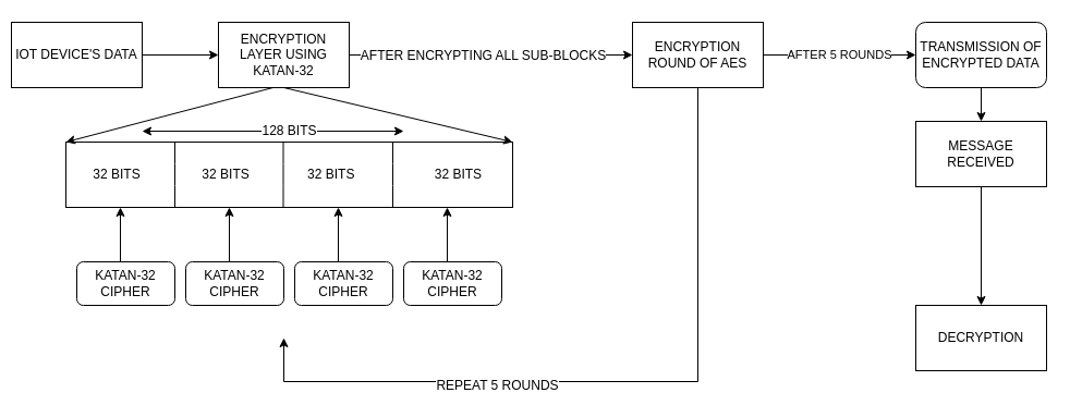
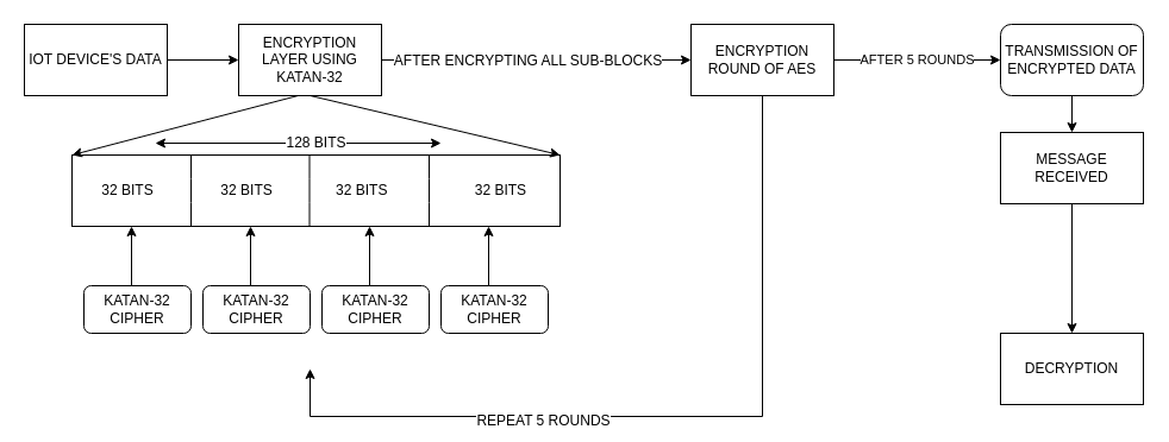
  <mxCell id="0" />
  <mxCell id="1" parent="0" />
  <mxCell id="2" style="edgeStyle=orthogonalEdgeStyle;rounded=0;orthogonalLoop=1;jettySize=auto;html=1;exitX=1;exitY=0.5;exitDx=0;exitDy=0;entryX=0;entryY=0.5;entryDx=0;entryDy=0;" edge="1" parent="1" source="3" target="6"><mxGeometry relative="1" as="geometry" /></mxCell>
- <mxCell id="3" value="IOT DEVICE'S DATA" style="rounded=0;whiteSpace=wrap;html=1;" vertex="1" parent="1"><mxGeometry x="10" y="20" width="120" height="60" as="geometry" /></mxCell>
+ <mxCell id="3" value="IOT DEVICE'S DATA" style="rounded=0;whiteSpace=wrap;html=1;" vertex="1" parent="1"><mxGeometry x="20" y="20" width="120" height="60" as="geometry" /></mxCell>
  <mxCell id="4" style="edgeStyle=orthogonalEdgeStyle;rounded=0;orthogonalLoop=1;jettySize=auto;html=1;entryX=0;entryY=0.5;entryDx=0;entryDy=0;" edge="1" parent="1" source="6" target="24"><mxGeometry relative="1" as="geometry" /></mxCell>
  <mxCell id="5" value="AFTER ENCRYPTING ALL SUB-BLOCKS" style="text;html=1;align=center;verticalAlign=middle;resizable=0;points=[];labelBackgroundColor=#ffffff;" vertex="1" connectable="0" parent="4"><mxGeometry x="-0.215" relative="1" as="geometry"><mxPoint x="20" as="offset" /></mxGeometry></mxCell>
  <mxCell id="6" value="ENCRYPTION LAYER USING KATAN-32" style="rounded=0;whiteSpace=wrap;html=1;" vertex="1" parent="1"><mxGeometry x="200" y="20" width="120" height="60" as="geometry" /></mxCell>
  <mxCell id="7" value="&amp;nbsp; &amp;nbsp; &amp;nbsp; &amp;nbsp;32 BITS&amp;nbsp; &amp;nbsp; &amp;nbsp; &amp;nbsp; &amp;nbsp; &amp;nbsp; &amp;nbsp; &amp;nbsp; &amp;nbsp;32 BITS&amp;nbsp; &amp;nbsp; &amp;nbsp; &amp;nbsp; &amp;nbsp; &amp;nbsp; &amp;nbsp; &amp;nbsp; 32 BITS&amp;nbsp; &amp;nbsp; &amp;nbsp; &amp;nbsp; &amp;nbsp; &amp;nbsp; &amp;nbsp; &amp;nbsp; &amp;nbsp; &amp;nbsp; &amp;nbsp; 32 BITS" style="rounded=0;whiteSpace=wrap;html=1;align=left;" vertex="1" parent="1"><mxGeometry x="60" y="130" width="410" height="60" as="geometry" /></mxCell>
  <mxCell id="8" value="" style="endArrow=none;html=1;horizontal=0;verticalAlign=middle;" edge="1" parent="1"><mxGeometry width="50" height="50" relative="1" as="geometry"><mxPoint x="160" y="190" as="sourcePoint" /><mxPoint x="160" y="130" as="targetPoint" /><Array as="points"><mxPoint x="160" y="160" /></Array></mxGeometry></mxCell>
  <mxCell id="9" value="" style="endArrow=none;html=1;horizontal=0;verticalAlign=middle;" edge="1" parent="1"><mxGeometry width="50" height="50" relative="1" as="geometry"><mxPoint x="259.5" y="190" as="sourcePoint" /><mxPoint x="259.5" y="130" as="targetPoint" /><Array as="points"><mxPoint x="259.5" y="160" /></Array></mxGeometry></mxCell>
  <mxCell id="10" value="" style="endArrow=none;html=1;horizontal=0;verticalAlign=middle;" edge="1" parent="1"><mxGeometry width="50" height="50" relative="1" as="geometry"><mxPoint x="360" y="190" as="sourcePoint" /><mxPoint x="360" y="130" as="targetPoint" /><Array as="points"><mxPoint x="360" y="160" /></Array></mxGeometry></mxCell>
  <mxCell id="11" value="" style="endArrow=classic;html=1;entryX=0;entryY=0;entryDx=0;entryDy=0;" edge="1" parent="1" target="7"><mxGeometry width="50" height="50" relative="1" as="geometry"><mxPoint x="250" y="80" as="sourcePoint" /><mxPoint x="70" y="120" as="targetPoint" /></mxGeometry></mxCell>
  <mxCell id="12" value="" style="endArrow=classic;html=1;entryX=1;entryY=0;entryDx=0;entryDy=0;exitX=0.5;exitY=1;exitDx=0;exitDy=0;" edge="1" parent="1" source="6" target="7"><mxGeometry width="50" height="50" relative="1" as="geometry"><mxPoint x="270" y="100" as="sourcePoint" /><mxPoint x="90" y="140" as="targetPoint" /></mxGeometry></mxCell>
  <mxCell id="13" value="" style="endArrow=classic;html=1;" edge="1" parent="1"><mxGeometry width="50" height="50" relative="1" as="geometry"><mxPoint x="110" y="240" as="sourcePoint" /><mxPoint x="110" y="190" as="targetPoint" /></mxGeometry></mxCell>
  <mxCell id="14" value="KATAN-32 CIPHER" style="rounded=1;whiteSpace=wrap;html=1;align=center;" vertex="1" parent="1"><mxGeometry x="70" y="240" width="90" height="40" as="geometry" /></mxCell>
  <mxCell id="15" value="" style="endArrow=classic;html=1;" edge="1" parent="1"><mxGeometry width="50" height="50" relative="1" as="geometry"><mxPoint x="210" y="240" as="sourcePoint" /><mxPoint x="210" y="190" as="targetPoint" /></mxGeometry></mxCell>
  <mxCell id="16" value="KATAN-32 CIPHER" style="rounded=1;whiteSpace=wrap;html=1;align=center;" vertex="1" parent="1"><mxGeometry x="170" y="240" width="90" height="40" as="geometry" /></mxCell>
  <mxCell id="17" value="" style="endArrow=classic;html=1;" edge="1" parent="1"><mxGeometry width="50" height="50" relative="1" as="geometry"><mxPoint x="310" y="240" as="sourcePoint" /><mxPoint x="310" y="190" as="targetPoint" /></mxGeometry></mxCell>
  <mxCell id="18" value="KATAN-32 CIPHER" style="rounded=1;whiteSpace=wrap;html=1;align=center;" vertex="1" parent="1"><mxGeometry x="270" y="240" width="90" height="40" as="geometry" /></mxCell>
  <mxCell id="19" value="" style="endArrow=classic;html=1;" edge="1" parent="1"><mxGeometry width="50" height="50" relative="1" as="geometry"><mxPoint x="410" y="240" as="sourcePoint" /><mxPoint x="410" y="190" as="targetPoint" /></mxGeometry></mxCell>
  <mxCell id="20" value="KATAN-32 CIPHER" style="rounded=1;whiteSpace=wrap;html=1;align=center;" vertex="1" parent="1"><mxGeometry x="370" y="240" width="90" height="40" as="geometry" /></mxCell>
  <mxCell id="21" style="edgeStyle=orthogonalEdgeStyle;rounded=0;orthogonalLoop=1;jettySize=auto;html=1;" edge="1" parent="1" source="24"><mxGeometry relative="1" as="geometry"><mxPoint x="260" y="310" as="targetPoint" /><Array as="points"><mxPoint x="640" y="350" /><mxPoint x="260" y="350" /></Array></mxGeometry></mxCell>
  <mxCell id="22" value="REPEAT 5 ROUNDS" style="text;html=1;align=center;verticalAlign=middle;resizable=0;points=[];labelBackgroundColor=#ffffff;" vertex="1" connectable="0" parent="21"><mxGeometry x="0.319" y="3" relative="1" as="geometry"><mxPoint as="offset" /></mxGeometry></mxCell>
  <mxCell id="23" value="AFTER 5 ROUNDS" style="edgeStyle=orthogonalEdgeStyle;rounded=0;orthogonalLoop=1;jettySize=auto;html=1;entryX=0;entryY=0.5;entryDx=0;entryDy=0;" edge="1" parent="1" source="24" target="26"><mxGeometry relative="1" as="geometry" /></mxCell>
  <mxCell id="24" value="ENCRYPTION ROUND OF AES" style="rounded=0;whiteSpace=wrap;html=1;" vertex="1" parent="1"><mxGeometry x="580" y="20" width="120" height="60" as="geometry" /></mxCell>
  <mxCell id="25" style="edgeStyle=orthogonalEdgeStyle;rounded=0;orthogonalLoop=1;jettySize=auto;html=1;" edge="1" parent="1" source="26" target="28"><mxGeometry relative="1" as="geometry" /></mxCell>
  <mxCell id="26" value="TRANSMISSION OF ENCRYPTED DATA" style="whiteSpace=wrap;html=1;align=center;rounded=1;" vertex="1" parent="1"><mxGeometry x="840" y="20" width="120" height="60" as="geometry" /></mxCell>
  <mxCell id="27" style="edgeStyle=orthogonalEdgeStyle;rounded=0;orthogonalLoop=1;jettySize=auto;html=1;entryX=0.5;entryY=0;entryDx=0;entryDy=0;" edge="1" parent="1" source="28" target="29"><mxGeometry relative="1" as="geometry" /></mxCell>
  <mxCell id="28" value="MESSAGE RECEIVED" style="rounded=0;whiteSpace=wrap;html=1;align=center;" vertex="1" parent="1"><mxGeometry x="840" y="111" width="120" height="60" as="geometry" /></mxCell>
  <mxCell id="29" value="&lt;span style=&quot;white-space: normal&quot;&gt;DECRYPTION&lt;/span&gt;" style="rounded=0;whiteSpace=wrap;html=1;align=center;" vertex="1" parent="1"><mxGeometry x="840" y="280" width="120" height="60" as="geometry" /></mxCell>
  <mxCell id="30" value="" style="endArrow=classic;startArrow=classic;html=1;" edge="1" parent="1"><mxGeometry width="50" height="50" relative="1" as="geometry"><mxPoint x="130" y="120" as="sourcePoint" /><mxPoint x="370" y="120" as="targetPoint" /></mxGeometry></mxCell>
  <mxCell id="31" value="128 BITS" style="text;html=1;align=center;verticalAlign=middle;resizable=0;points=[];labelBackgroundColor=#ffffff;" vertex="1" connectable="0" parent="30"><mxGeometry x="0.117" y="1" relative="1" as="geometry"><mxPoint as="offset" /></mxGeometry></mxCell>
